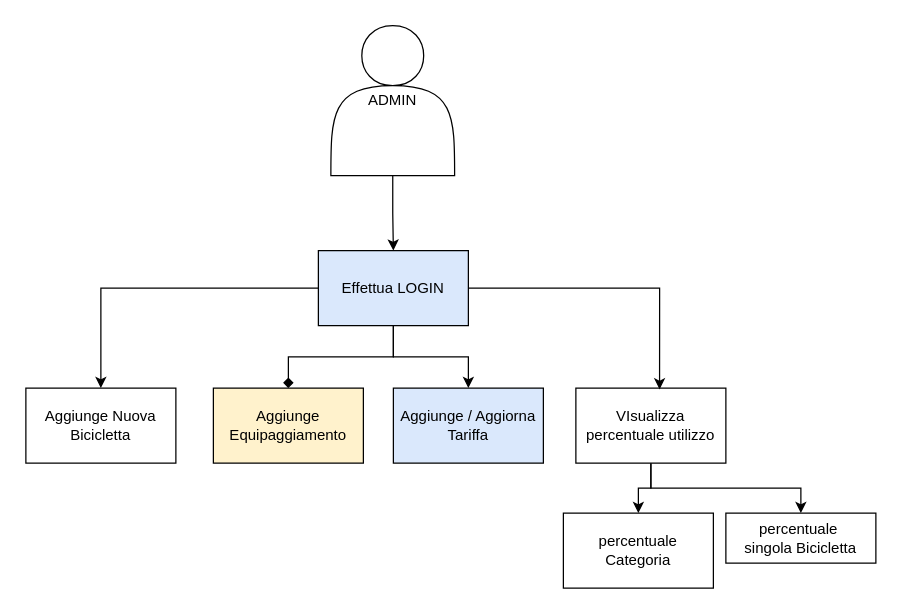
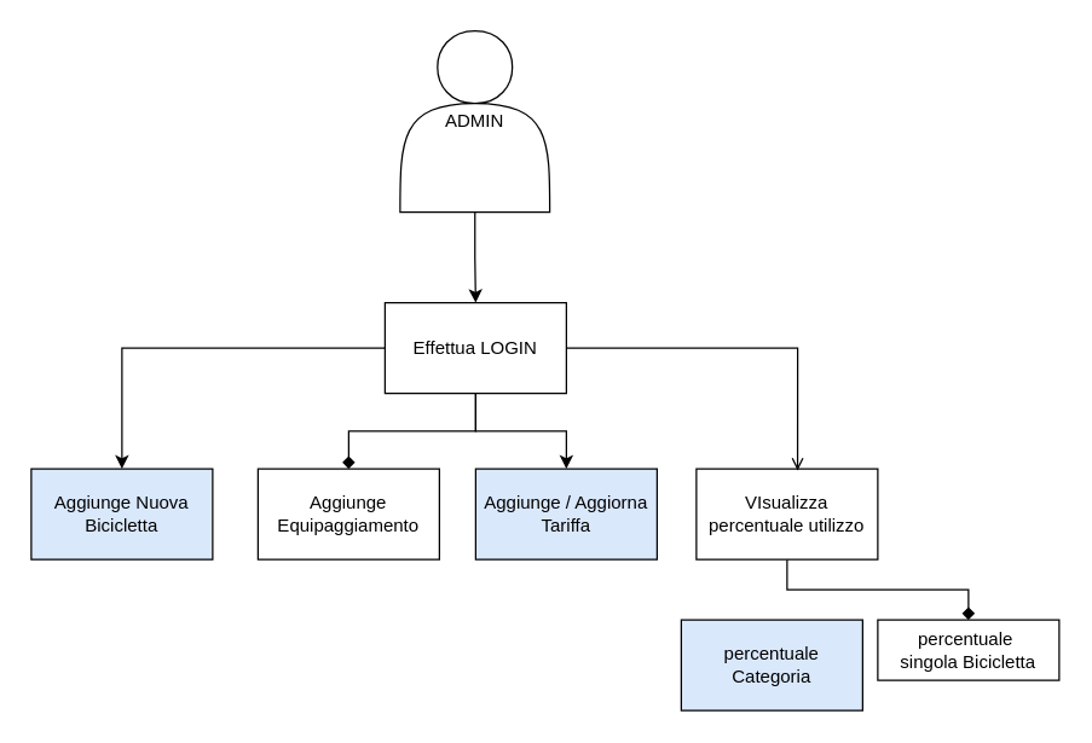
  <mxCell id="0" />
  <mxCell id="1" parent="0" />
  <mxCell id="2" style="edgeStyle=orthogonalEdgeStyle;rounded=0;orthogonalLoop=1;jettySize=auto;html=1;entryX=0.5;entryY=0;entryDx=0;entryDy=0;" edge="1" parent="1" source="3" target="7"><mxGeometry relative="1" as="geometry" /></mxCell>
  <mxCell id="3" value="ADMIN" style="shape=actor;whiteSpace=wrap;html=1;" vertex="1" parent="1"><mxGeometry x="264" y="20" width="99" height="120" as="geometry" /></mxCell>
  <mxCell id="4" style="edgeStyle=orthogonalEdgeStyle;rounded=0;orthogonalLoop=1;jettySize=auto;html=1;entryX=0.5;entryY=0;entryDx=0;entryDy=0;" edge="1" parent="1" source="7" target="8"><mxGeometry relative="1" as="geometry" /></mxCell>
  <mxCell id="5" style="edgeStyle=orthogonalEdgeStyle;rounded=0;orthogonalLoop=1;jettySize=auto;html=1;entryX=0.5;entryY=0;entryDx=0;entryDy=0;endArrow=diamond;" edge="1" parent="1" source="7" target="9"><mxGeometry relative="1" as="geometry" /></mxCell>
  <mxCell id="6" style="edgeStyle=orthogonalEdgeStyle;rounded=0;orthogonalLoop=1;jettySize=auto;html=1;" edge="1" parent="1" source="7" target="10"><mxGeometry relative="1" as="geometry" /></mxCell>
- <mxCell id="7" value="Effettua LOGIN" style="rounded=0;whiteSpace=wrap;html=1;fillColor=#dae8fc;" vertex="1" parent="1"><mxGeometry x="254" y="200" width="120" height="60" as="geometry" /></mxCell>
- <mxCell id="8" value="Aggiunge Nuova Bicicletta" style="rounded=0;whiteSpace=wrap;html=1;" vertex="1" parent="1"><mxGeometry x="20" y="310" width="120" height="60" as="geometry" /></mxCell>
- <mxCell id="9" value="Aggiunge Equipaggiamento" style="rounded=0;whiteSpace=wrap;html=1;fillColor=#fff2cc;" vertex="1" parent="1"><mxGeometry x="170" y="310" width="120" height="60" as="geometry" /></mxCell>
+ <mxCell id="7" value="Effettua LOGIN" style="rounded=0;whiteSpace=wrap;html=1;" vertex="1" parent="1"><mxGeometry x="254" y="200" width="120" height="60" as="geometry" /></mxCell>
+ <mxCell id="8" value="Aggiunge Nuova Bicicletta" style="rounded=0;whiteSpace=wrap;html=1;fillColor=#dae8fc;" vertex="1" parent="1"><mxGeometry x="20" y="310" width="120" height="60" as="geometry" /></mxCell>
+ <mxCell id="9" value="Aggiunge Equipaggiamento" style="rounded=0;whiteSpace=wrap;html=1;" vertex="1" parent="1"><mxGeometry x="170" y="310" width="120" height="60" as="geometry" /></mxCell>
  <mxCell id="10" value="Aggiunge / Aggiorna Tariffa" style="rounded=0;whiteSpace=wrap;html=1;fillColor=#dae8fc;" vertex="1" parent="1"><mxGeometry x="314" y="310" width="120" height="60" as="geometry" /></mxCell>
- <mxCell id="11" style="edgeStyle=orthogonalEdgeStyle;rounded=0;orthogonalLoop=1;jettySize=auto;html=1;" edge="1" parent="1" source="13" target="16"><mxGeometry relative="1" as="geometry" /></mxCell>
- <mxCell id="12" style="edgeStyle=orthogonalEdgeStyle;rounded=0;orthogonalLoop=1;jettySize=auto;html=1;entryX=0.5;entryY=0;entryDx=0;entryDy=0;" edge="1" parent="1" source="13" target="15"><mxGeometry relative="1" as="geometry" /></mxCell>
+ <mxCell id="12" style="edgeStyle=orthogonalEdgeStyle;rounded=0;orthogonalLoop=1;jettySize=auto;html=1;entryX=0.5;entryY=0;entryDx=0;entryDy=0;endArrow=diamond;" edge="1" parent="1" source="13" target="15"><mxGeometry relative="1" as="geometry" /></mxCell>
  <mxCell id="13" value="VIsualizza percentuale utilizzo" style="rounded=0;whiteSpace=wrap;html=1;" vertex="1" parent="1"><mxGeometry x="460" y="310" width="120" height="60" as="geometry" /></mxCell>
- <mxCell id="14" style="edgeStyle=orthogonalEdgeStyle;rounded=0;orthogonalLoop=1;jettySize=auto;html=1;entryX=0.558;entryY=0.017;entryDx=0;entryDy=0;entryPerimeter=0;" edge="1" parent="1" source="7" target="13"><mxGeometry relative="1" as="geometry" /></mxCell>
+ <mxCell id="14" style="edgeStyle=orthogonalEdgeStyle;rounded=0;orthogonalLoop=1;jettySize=auto;html=1;entryX=0.558;entryY=0.017;entryDx=0;entryDy=0;entryPerimeter=0;endArrow=open;" edge="1" parent="1" source="7" target="13"><mxGeometry relative="1" as="geometry" /></mxCell>
  <mxCell id="15" value="percentuale&amp;nbsp;&lt;br&gt;singola Bicicletta" style="rounded=0;whiteSpace=wrap;html=1;" vertex="1" parent="1"><mxGeometry x="580" y="410" width="120" height="40" as="geometry" /></mxCell>
- <mxCell id="16" value="percentuale Categoria" style="rounded=0;whiteSpace=wrap;html=1;" vertex="1" parent="1"><mxGeometry x="450" y="410" width="120" height="60" as="geometry" /></mxCell>
+ <mxCell id="16" value="percentuale Categoria" style="rounded=0;whiteSpace=wrap;html=1;fillColor=#dae8fc;" vertex="1" parent="1"><mxGeometry x="450" y="410" width="120" height="60" as="geometry" /></mxCell>
